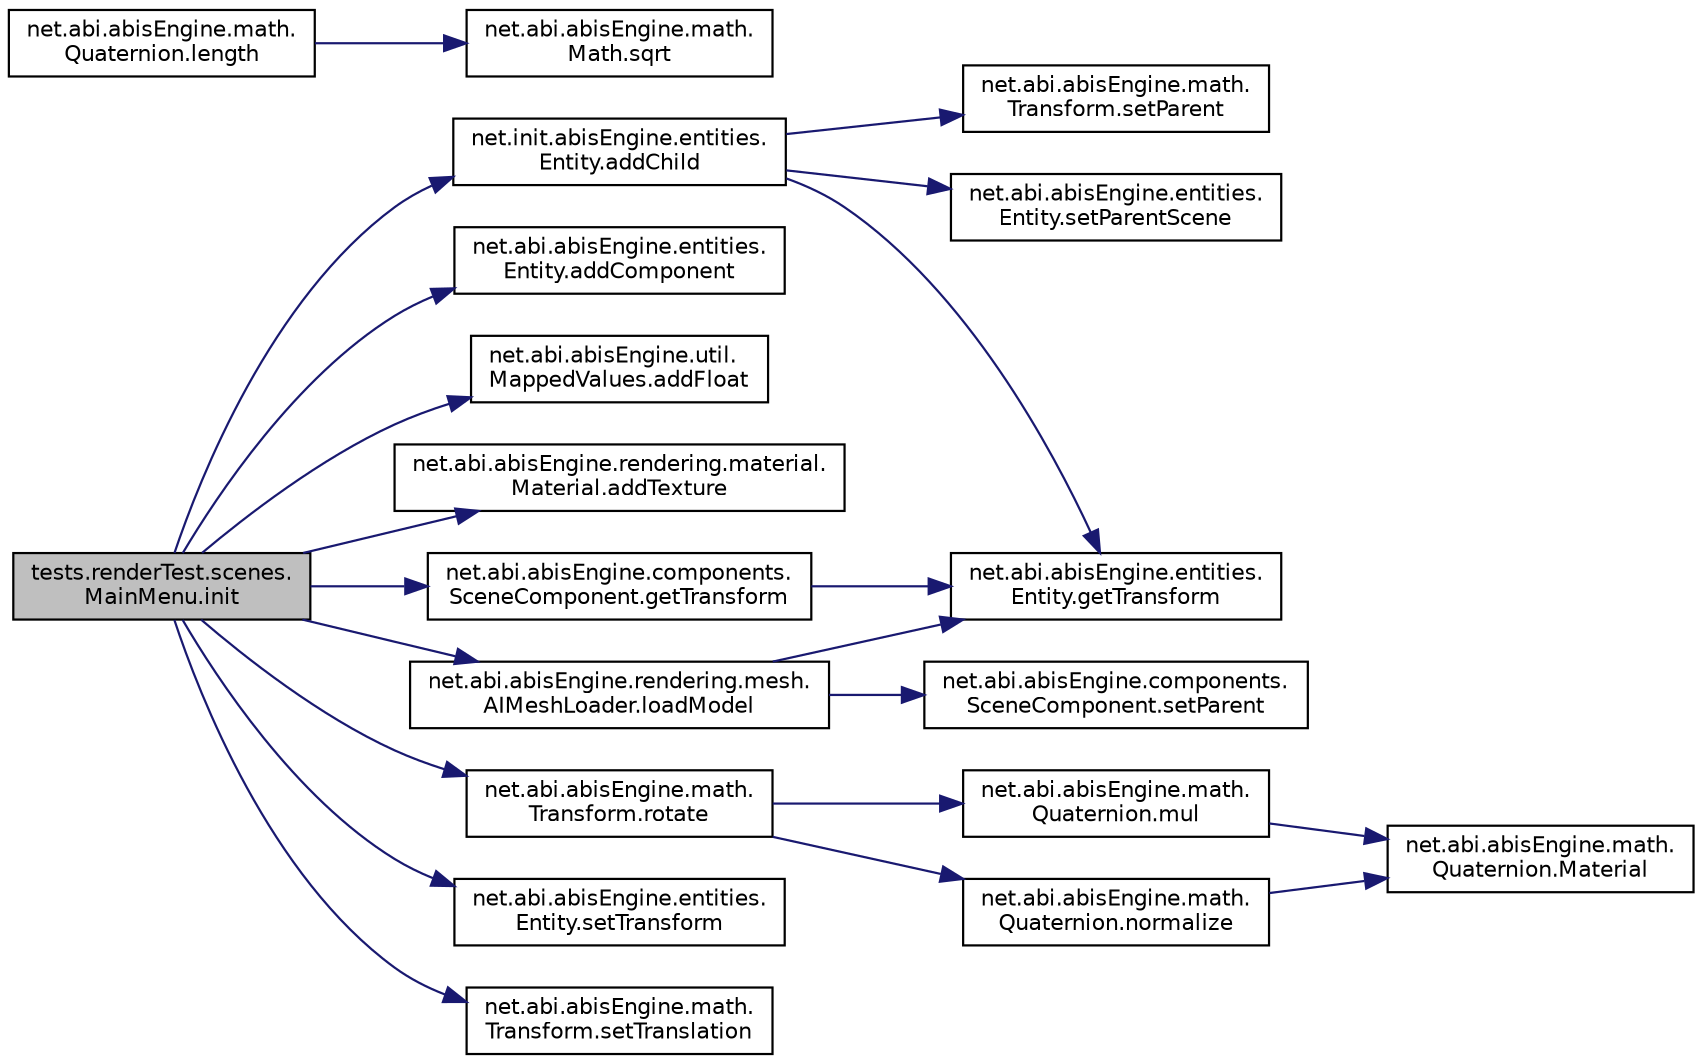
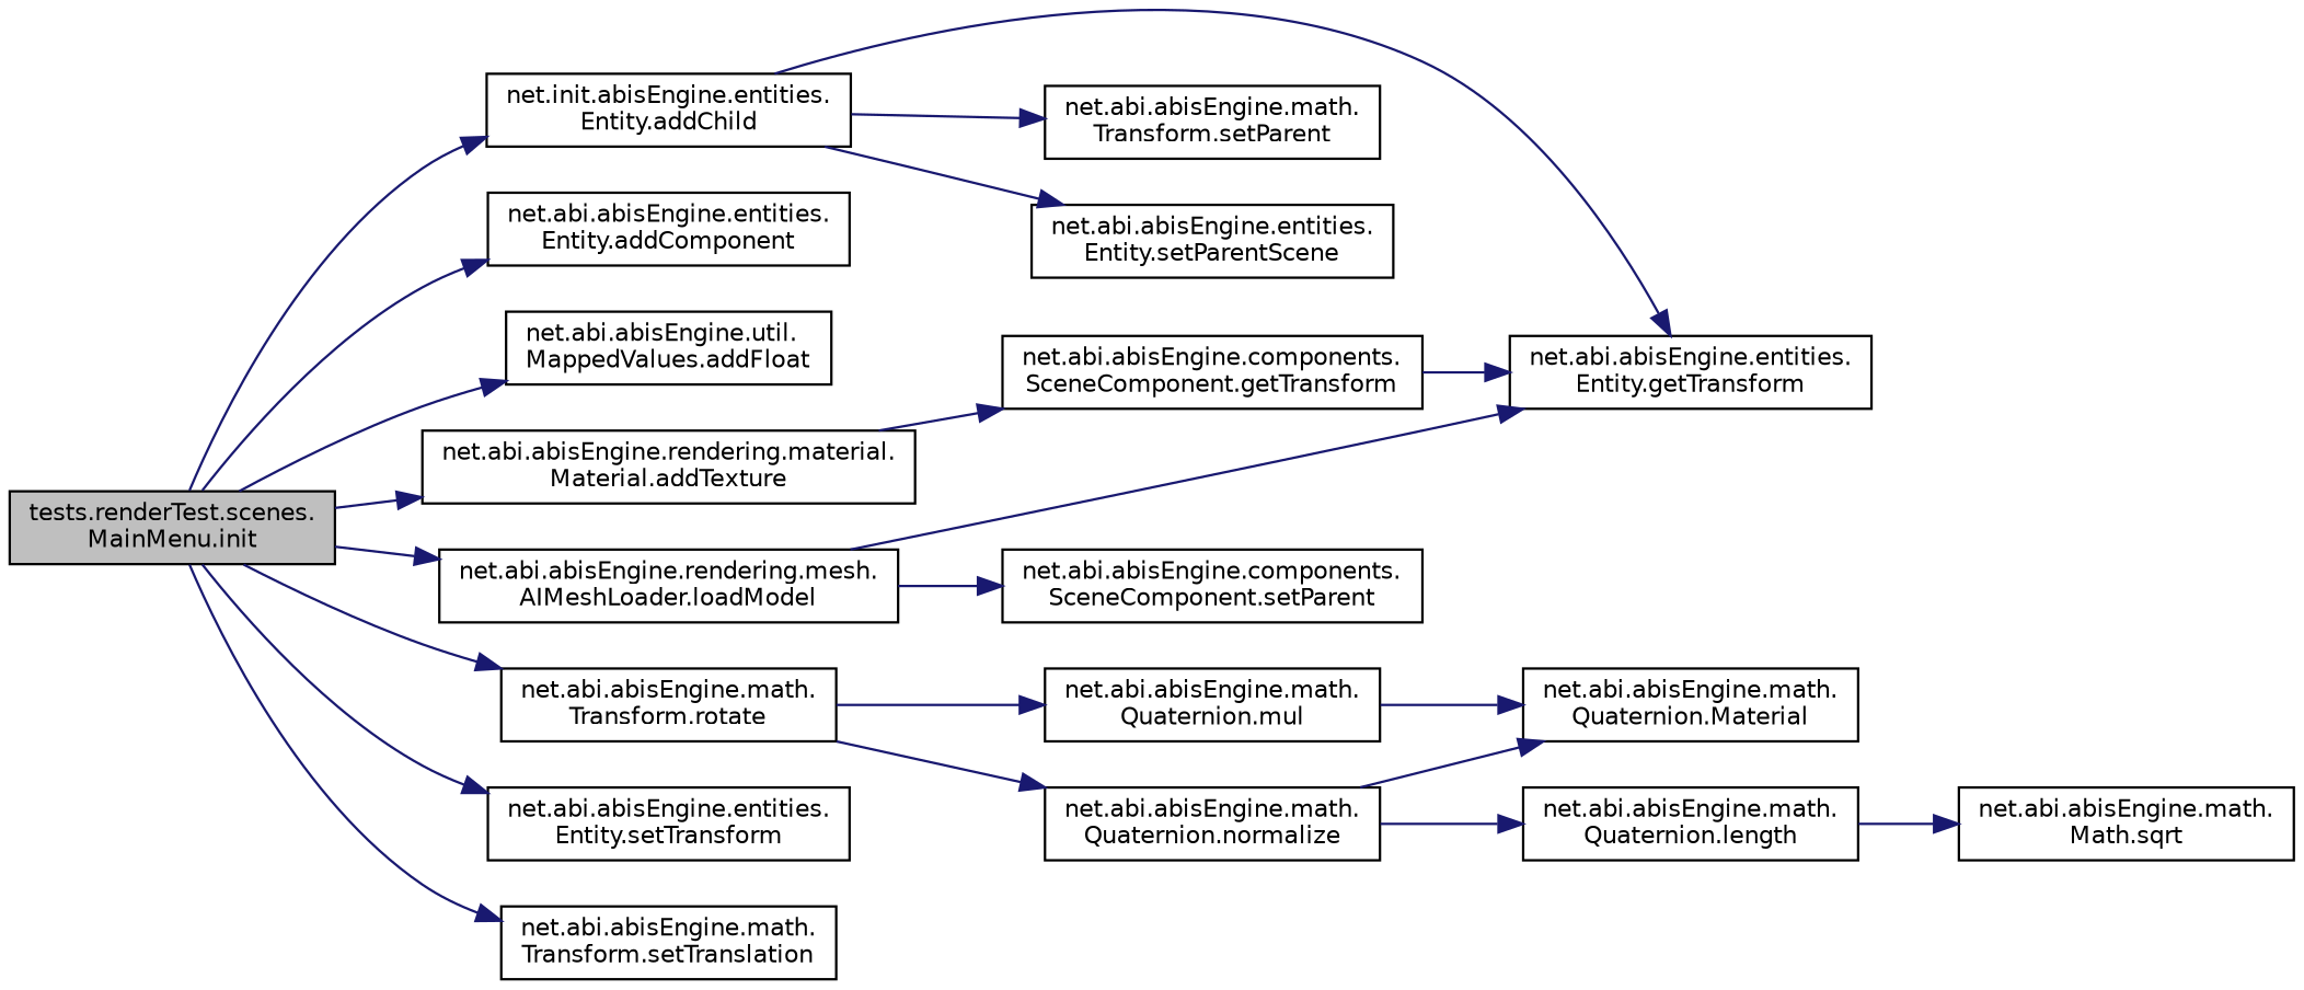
  digraph {
    rankdir=LR
    node [color=black fillcolor=white fontname=Helvetica fontsize=10 shape=record style=filled]
    edge [color=midnightblue fontname=Helvetica fontsize=10 labelfontname=Helvetica labelfontsize=10 style=solid]
    n1 [fillcolor=grey75 fontcolor=black height=0.2 label="tests.renderTest.scenes.\lMainMenu.init" width=0.4]
    n2 [height=0.2 label="net.init.abisEngine.entities.\lEntity.addChild" width=0.4]
    n3 [height=0.2 label="net.abi.abisEngine.entities.\lEntity.addComponent" width=0.4]
    n4 [height=0.2 label="net.abi.abisEngine.util.\lMappedValues.addFloat" width=0.4]
    n5 [height=0.2 label="net.abi.abisEngine.rendering.material.\lMaterial.addTexture" width=0.4]
    n6 [height=0.2 label="net.abi.abisEngine.components.\lSceneComponent.getTransform" width=0.4]
    n7 [height=0.2 label="net.abi.abisEngine.rendering.mesh.\lAIMeshLoader.loadModel" width=0.4]
    n8 [height=0.2 label="net.abi.abisEngine.math.\lTransform.rotate" width=0.4]
    n9 [height=0.2 label="net.abi.abisEngine.entities.\lEntity.setTransform" width=0.4]
    n10 [height=0.2 label="net.abi.abisEngine.math.\lTransform.setTranslation" width=0.4]
    n11 [height=0.2 label="net.abi.abisEngine.entities.\lEntity.getTransform" width=0.4]
    n12 [height=0.2 label="net.abi.abisEngine.math.\lTransform.setParent" width=0.4]
    n13 [height=0.2 label="net.abi.abisEngine.entities.\lEntity.setParentScene" width=0.4]
    n14 [height=0.2 label="net.abi.abisEngine.components.\lSceneComponent.setParent" width=0.4]
    n15 [height=0.2 label="net.abi.abisEngine.math.\lQuaternion.mul" width=0.4]
    n16 [height=0.2 label="net.abi.abisEngine.math.\lQuaternion.normalize" width=0.4]
    n17 [height=0.2 label="net.abi.abisEngine.math.\lQuaternion.Material" width=0.4]
    n18 [height=0.2 label="net.abi.abisEngine.math.\lQuaternion.length" width=0.4]
    n19 [height=0.2 label="net.abi.abisEngine.math.\lMath.sqrt" width=0.4]
    n1 -> n2
    n1 -> n3
    n1 -> n4
    n1 -> n5
-   n1 -> n6
+   n5 -> n6
    n1 -> n7
    n1 -> n8
    n1 -> n9
    n1 -> n10
    n2 -> n11
    n2 -> n12
    n2 -> n13
    n6 -> n11
    n7 -> n11
    n7 -> n14
    n8 -> n15
    n8 -> n16
    n15 -> n17
    n16 -> n17
+   n16 -> n18
    n18 -> n19
  }
